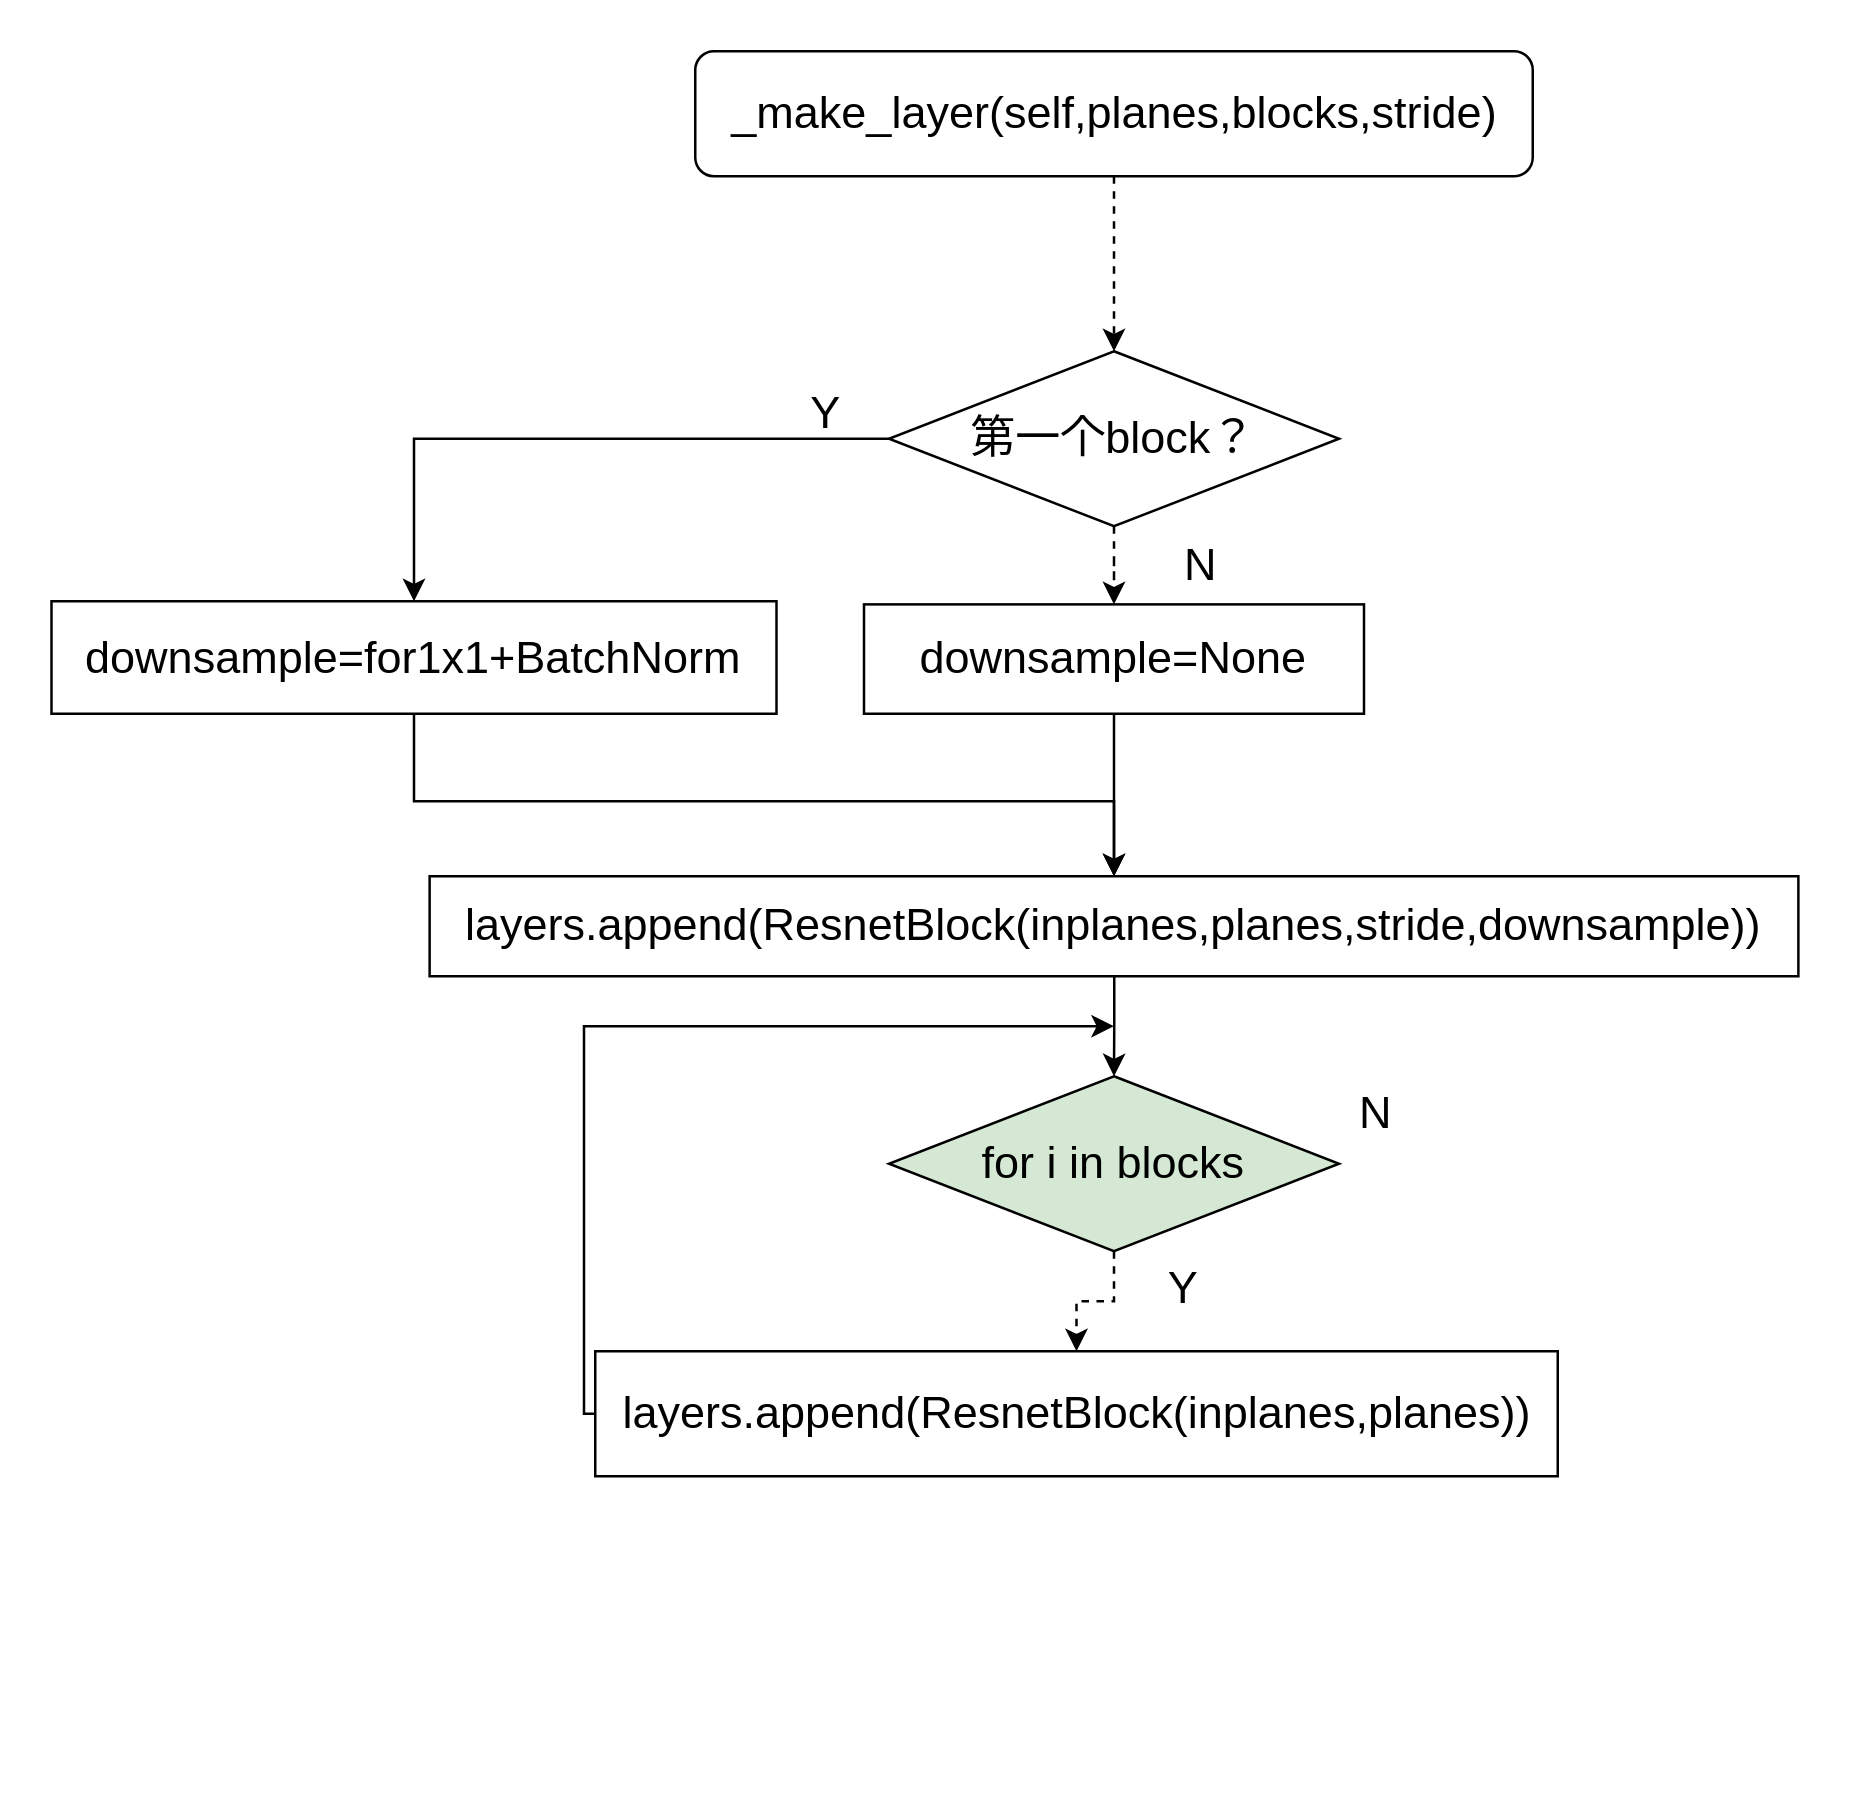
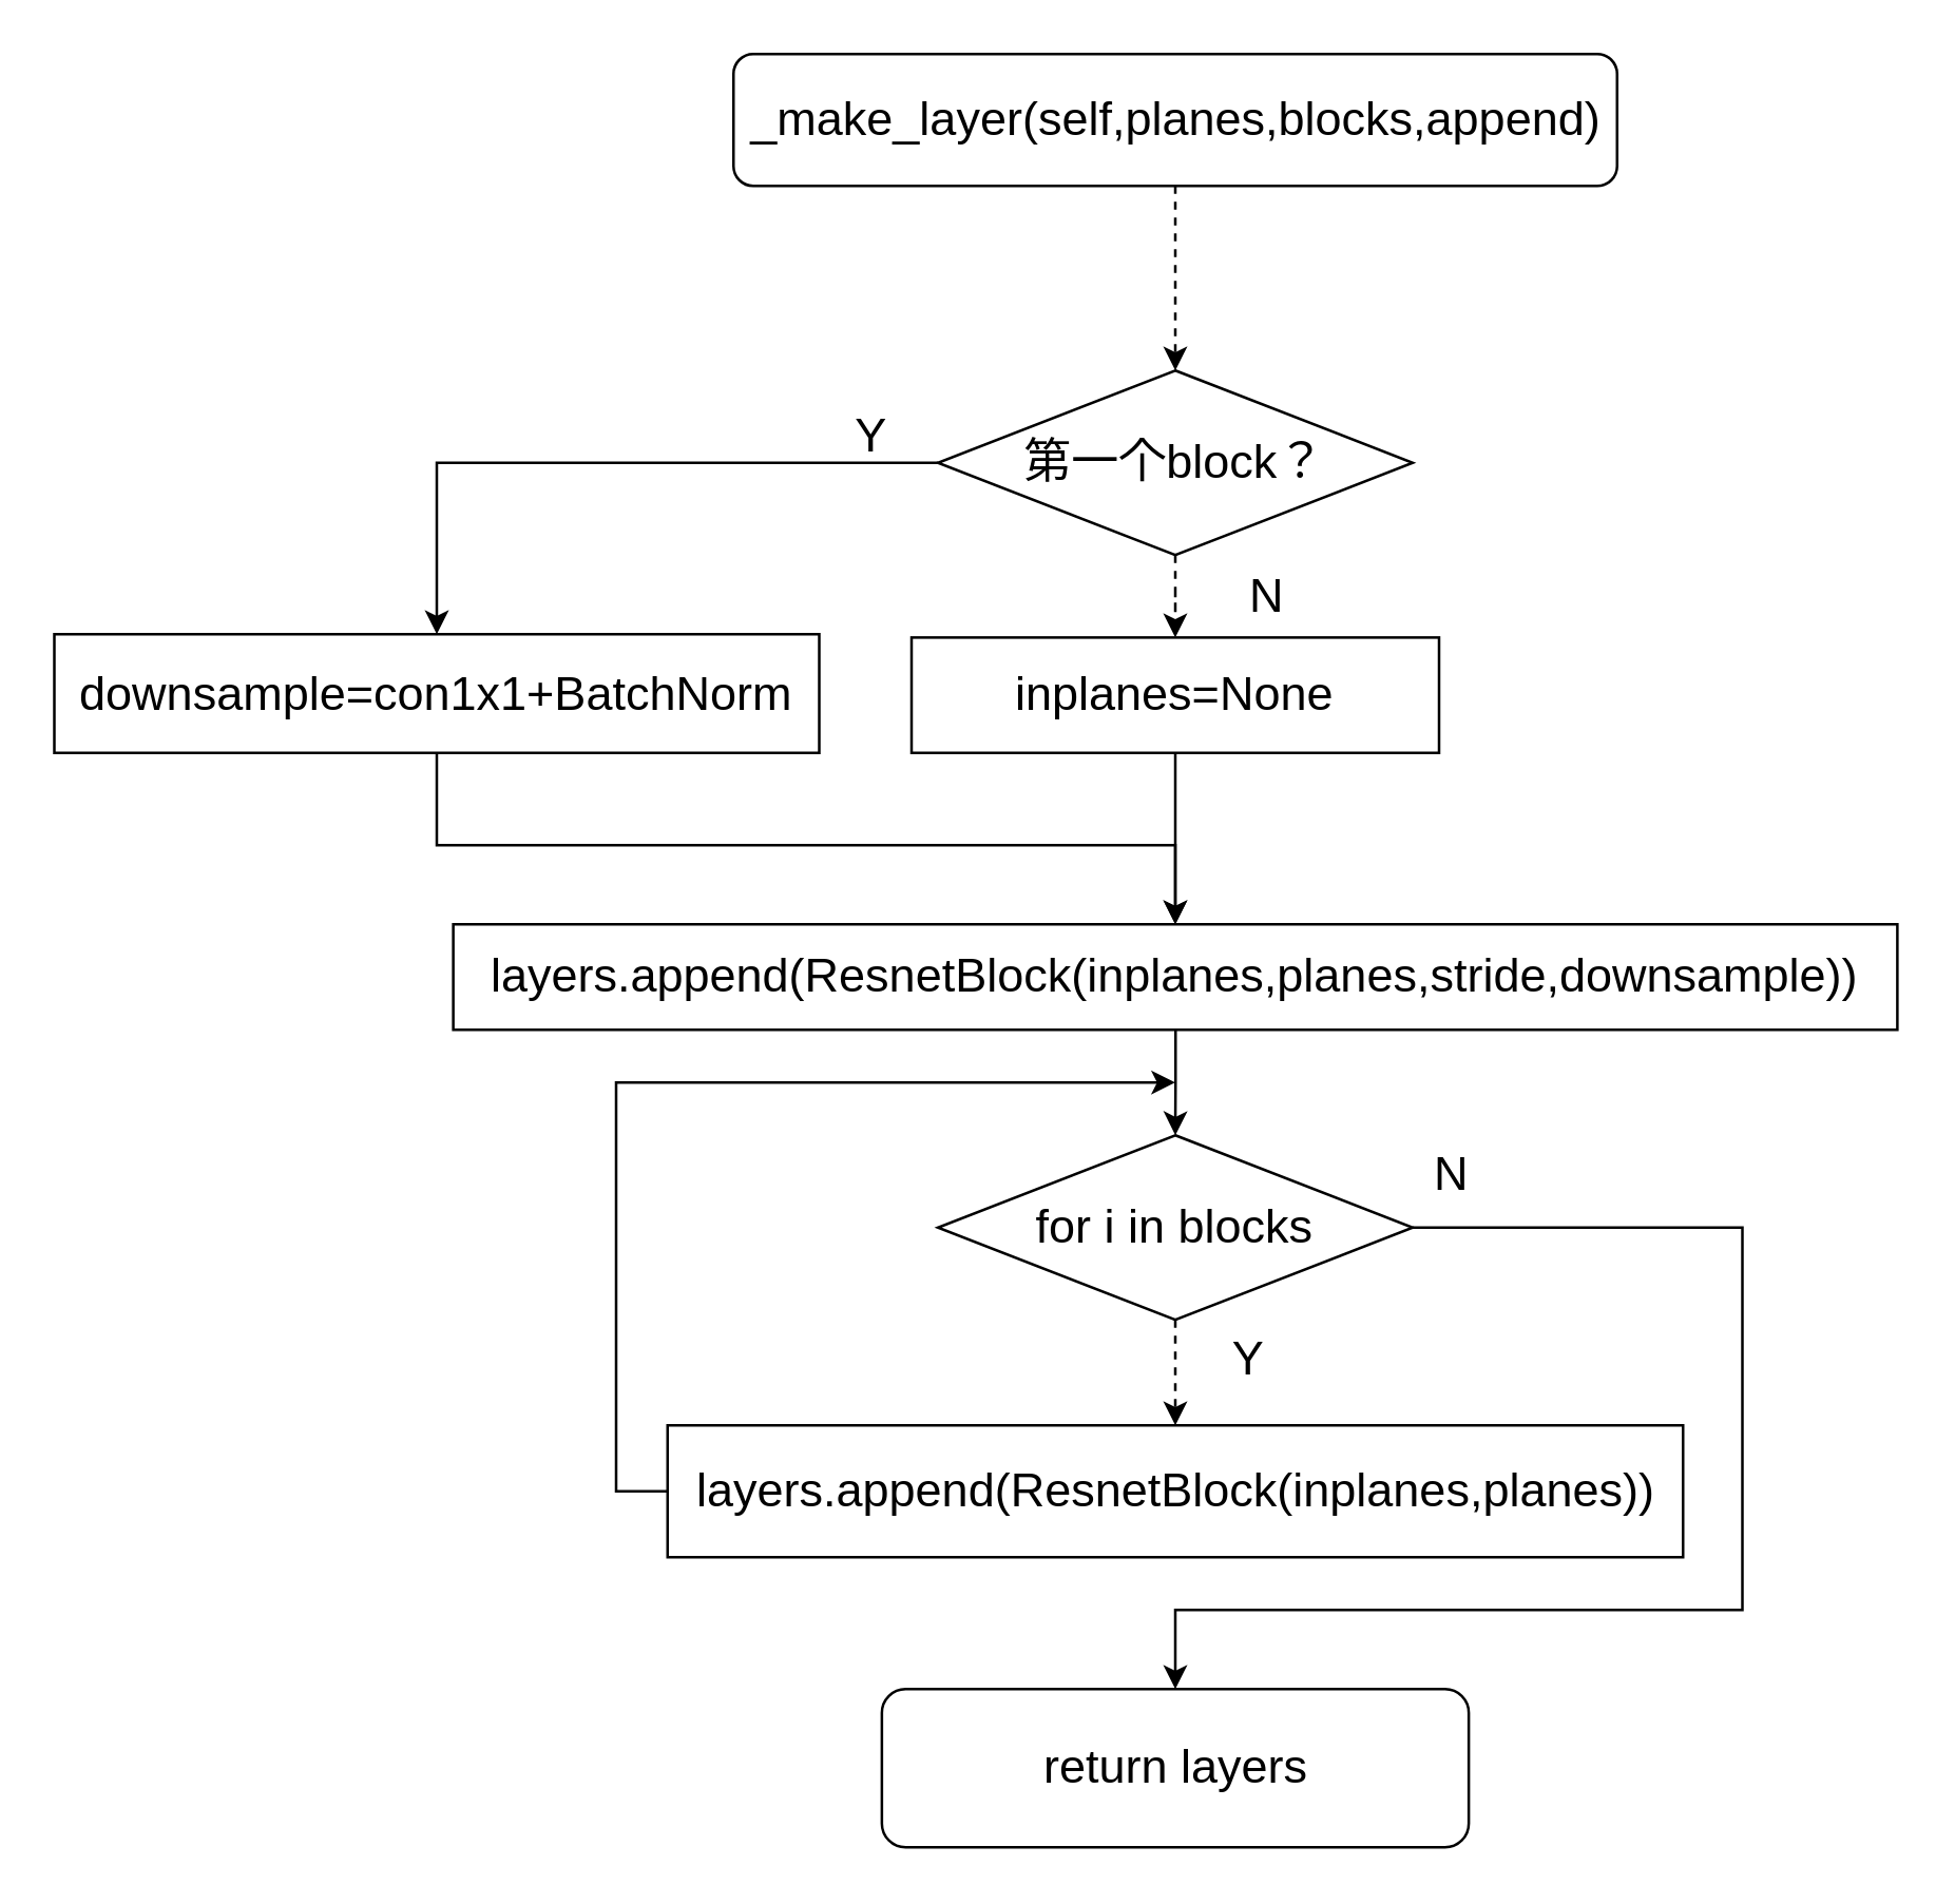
  <mxCell id="0" />
  <mxCell id="1" parent="0" />
  <mxCell id="2" value="" style="edgeStyle=orthogonalEdgeStyle;rounded=0;orthogonalLoop=1;jettySize=auto;html=1;" parent="1" source="4" target="15" edge="1"><mxGeometry relative="1" as="geometry" /></mxCell>
  <mxCell id="3" style="edgeStyle=orthogonalEdgeStyle;rounded=0;orthogonalLoop=1;jettySize=auto;html=1;exitX=0.5;exitY=1;exitDx=0;exitDy=0;dashed=1;" edge="1" parent="1" source="4" target="22"><mxGeometry relative="1" as="geometry" /></mxCell>
  <mxCell id="4" value="&lt;font style=&quot;font-size: 18px;&quot;&gt;第一个block？&lt;/font&gt;" style="rhombus;whiteSpace=wrap;html=1;" parent="1" vertex="1"><mxGeometry x="355" y="140" width="180" height="70" as="geometry" /></mxCell>
  <mxCell id="5" style="edgeStyle=orthogonalEdgeStyle;rounded=0;orthogonalLoop=1;jettySize=auto;html=1;exitX=0.5;exitY=1;exitDx=0;exitDy=0;entryX=0.5;entryY=0;entryDx=0;entryDy=0;dashed=1;" parent="1" source="7" target="9" edge="1"><mxGeometry relative="1" as="geometry"><mxPoint x="445" y="540" as="targetPoint" /></mxGeometry></mxCell>
- <mxCell id="7" value="&lt;font style=&quot;font-size: 18px;&quot;&gt;for i in blocks&lt;/font&gt;" style="rhombus;whiteSpace=wrap;html=1;fillColor=#d5e8d4;" parent="1" vertex="1"><mxGeometry x="355" y="430" width="180" height="70" as="geometry" /></mxCell>
+ <mxCell id="6" style="edgeStyle=orthogonalEdgeStyle;rounded=0;orthogonalLoop=1;jettySize=auto;html=1;exitX=1;exitY=0.5;exitDx=0;exitDy=0;entryX=0.5;entryY=0;entryDx=0;entryDy=0;" parent="1" source="7" target="12" edge="1"><mxGeometry relative="1" as="geometry"><Array as="points"><mxPoint x="660" y="465" /><mxPoint x="660" y="610" /><mxPoint x="445" y="610" /></Array></mxGeometry></mxCell>
+ <mxCell id="7" value="&lt;font style=&quot;font-size: 18px;&quot;&gt;for i in blocks&lt;/font&gt;" style="rhombus;whiteSpace=wrap;html=1;" parent="1" vertex="1"><mxGeometry x="355" y="430" width="180" height="70" as="geometry" /></mxCell>
  <mxCell id="8" style="edgeStyle=orthogonalEdgeStyle;rounded=0;orthogonalLoop=1;jettySize=auto;html=1;exitX=0;exitY=0.5;exitDx=0;exitDy=0;" parent="1" source="9" edge="1"><mxGeometry relative="1" as="geometry"><Array as="points"><mxPoint x="233" y="565" /><mxPoint x="233" y="410" /><mxPoint x="445" y="410" /></Array><mxPoint x="445" y="410" as="targetPoint" /></mxGeometry></mxCell>
- <mxCell id="9" value="&lt;font style=&quot;font-size: 18px;&quot;&gt;layers.append(ResnetBlock(inplanes,planes))&lt;/font&gt;" style="rounded=0;whiteSpace=wrap;html=1;" parent="1" vertex="1"><mxGeometry x="237.5" y="540" width="385" height="50" as="geometry" /></mxCell>
+ <mxCell id="9" value="&lt;font style=&quot;font-size: 18px;&quot;&gt;layers.append(ResnetBlock(inplanes,planes))&lt;/font&gt;" style="rounded=0;whiteSpace=wrap;html=1;" parent="1" vertex="1"><mxGeometry x="252.5" y="540" width="385" height="50" as="geometry" /></mxCell>
  <mxCell id="10" value="" style="edgeStyle=orthogonalEdgeStyle;rounded=0;orthogonalLoop=1;jettySize=auto;html=1;dashed=1;" edge="1" parent="1" source="11" target="4"><mxGeometry relative="1" as="geometry" /></mxCell>
- <mxCell id="11" value="&lt;font style=&quot;font-size: 18px;&quot;&gt;_make_layer(self,planes,blocks,stride)&lt;/font&gt;" style="rounded=1;whiteSpace=wrap;html=1;" parent="1" vertex="1"><mxGeometry x="277.5" y="20" width="335" height="50" as="geometry" /></mxCell>
+ <mxCell id="11" value="&lt;font style=&quot;font-size: 18px;&quot;&gt;_make_layer(self,planes,blocks,append)&lt;/font&gt;" style="rounded=1;whiteSpace=wrap;html=1;" parent="1" vertex="1"><mxGeometry x="277.5" y="20" width="335" height="50" as="geometry" /></mxCell>
+ <mxCell id="12" value="&lt;font style=&quot;font-size: 18px;&quot;&gt;return layers&lt;/font&gt;" style="rounded=1;whiteSpace=wrap;html=1;" parent="1" vertex="1"><mxGeometry x="333.75" y="640" width="222.5" height="60" as="geometry" /></mxCell>
  <mxCell id="13" value="&lt;font style=&quot;font-size: 18px;&quot;&gt;N&lt;/font&gt;" style="text;html=1;strokeColor=none;fillColor=none;align=center;verticalAlign=middle;whiteSpace=wrap;rounded=0;" parent="1" vertex="1"><mxGeometry x="450" y="211.25" width="60" height="30" as="geometry" /></mxCell>
  <mxCell id="14" style="edgeStyle=orthogonalEdgeStyle;rounded=0;orthogonalLoop=1;jettySize=auto;html=1;exitX=0.5;exitY=1;exitDx=0;exitDy=0;entryX=0.5;entryY=0;entryDx=0;entryDy=0;" edge="1" parent="1" source="15" target="17"><mxGeometry relative="1" as="geometry"><Array as="points"><mxPoint x="165" y="320" /><mxPoint x="445" y="320" /></Array></mxGeometry></mxCell>
- <mxCell id="15" value="&lt;font style=&quot;font-size: 18px;&quot;&gt;downsample=for1x1+BatchNorm&lt;/font&gt;" style="whiteSpace=wrap;html=1;" parent="1" vertex="1"><mxGeometry x="20" y="240" width="290" height="45" as="geometry" /></mxCell>
+ <mxCell id="15" value="&lt;font style=&quot;font-size: 18px;&quot;&gt;downsample=con1x1+BatchNorm&lt;/font&gt;" style="whiteSpace=wrap;html=1;" parent="1" vertex="1"><mxGeometry x="20" y="240" width="290" height="45" as="geometry" /></mxCell>
  <mxCell id="16" value="" style="edgeStyle=orthogonalEdgeStyle;rounded=0;orthogonalLoop=1;jettySize=auto;html=1;" parent="1" source="17" target="7" edge="1"><mxGeometry relative="1" as="geometry" /></mxCell>
  <mxCell id="17" value="&lt;font style=&quot;font-size: 18px;&quot;&gt;layers.append(ResnetBlock(inplanes,planes,stride,downsample))&lt;/font&gt;" style="rounded=0;whiteSpace=wrap;html=1;" parent="1" vertex="1"><mxGeometry x="171.25" y="350" width="547.5" height="40" as="geometry" /></mxCell>
  <mxCell id="18" value="&lt;font style=&quot;font-size: 18px;&quot;&gt;Y&lt;/font&gt;" style="text;html=1;strokeColor=none;fillColor=none;align=center;verticalAlign=middle;whiteSpace=wrap;rounded=0;" parent="1" vertex="1"><mxGeometry x="300" y="150" width="60" height="30" as="geometry" /></mxCell>
  <mxCell id="19" value="&lt;font style=&quot;font-size: 18px;&quot;&gt;Y&lt;/font&gt;" style="text;html=1;strokeColor=none;fillColor=none;align=center;verticalAlign=middle;whiteSpace=wrap;rounded=0;" parent="1" vertex="1"><mxGeometry x="442.5" y="500" width="60" height="30" as="geometry" /></mxCell>
  <mxCell id="20" value="&lt;font style=&quot;font-size: 18px;&quot;&gt;N&lt;/font&gt;" style="text;html=1;strokeColor=none;fillColor=none;align=center;verticalAlign=middle;whiteSpace=wrap;rounded=0;" parent="1" vertex="1"><mxGeometry x="520" y="430" width="60" height="30" as="geometry" /></mxCell>
  <mxCell id="21" style="edgeStyle=orthogonalEdgeStyle;rounded=0;orthogonalLoop=1;jettySize=auto;html=1;exitX=0.5;exitY=1;exitDx=0;exitDy=0;entryX=0.5;entryY=0;entryDx=0;entryDy=0;" edge="1" parent="1" source="22" target="17"><mxGeometry relative="1" as="geometry" /></mxCell>
- <mxCell id="22" value="&lt;font style=&quot;font-size: 18px;&quot;&gt;downsample=None&lt;br&gt;&lt;/font&gt;" style="whiteSpace=wrap;html=1;" parent="1" vertex="1"><mxGeometry x="345" y="241.25" width="200" height="43.75" as="geometry" /></mxCell>
+ <mxCell id="22" value="&lt;font style=&quot;font-size: 18px;&quot;&gt;inplanes=None&lt;br&gt;&lt;/font&gt;" style="whiteSpace=wrap;html=1;" parent="1" vertex="1"><mxGeometry x="345" y="241.25" width="200" height="43.75" as="geometry" /></mxCell>
